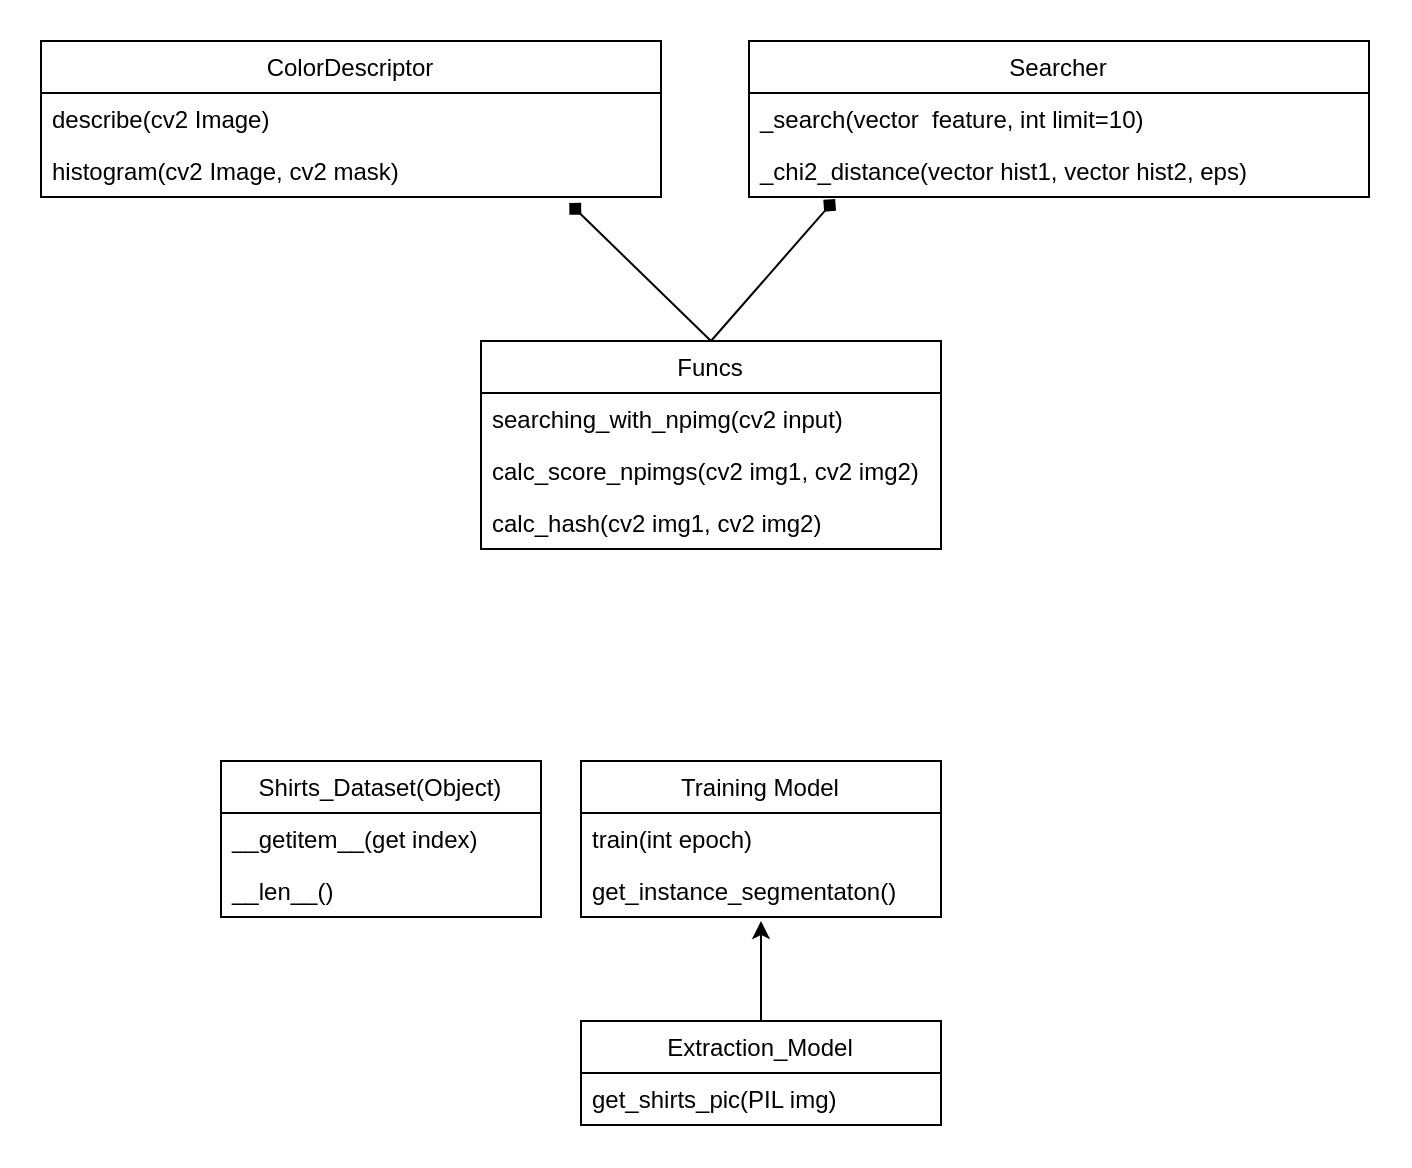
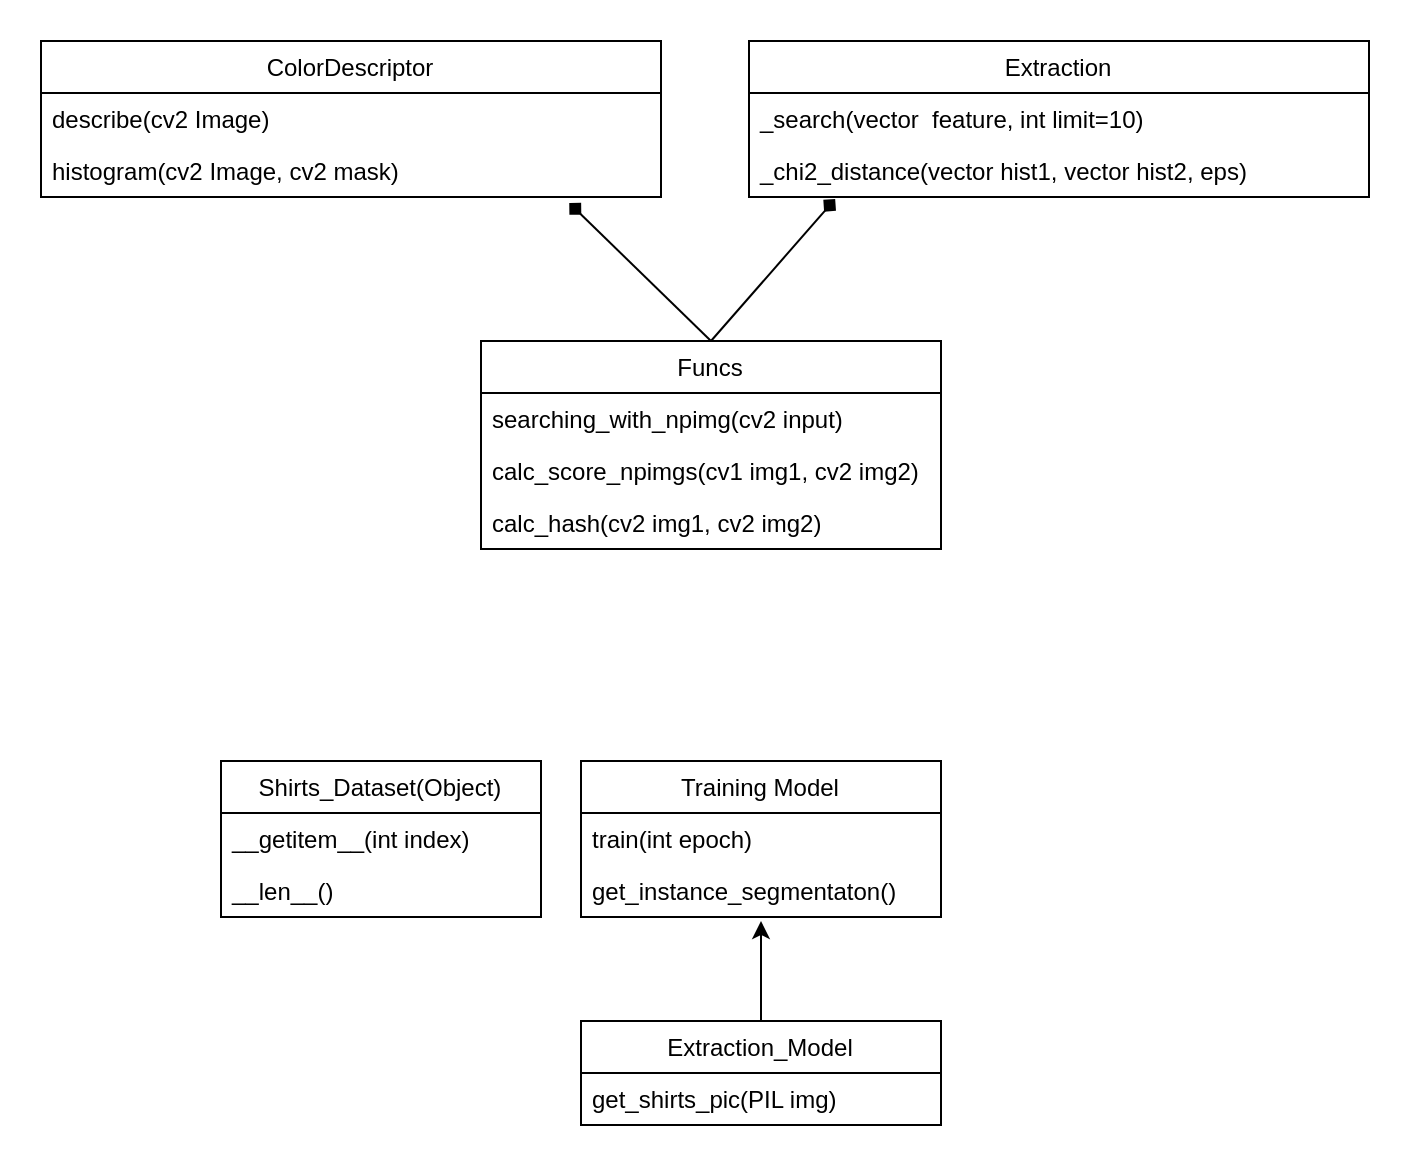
  <mxCell id="0" />
  <mxCell id="1" parent="0" />
  <mxCell id="2" value="ColorDescriptor" style="swimlane;fontStyle=0;childLayout=stackLayout;horizontal=1;startSize=26;horizontalStack=0;resizeParent=1;resizeParentMax=0;resizeLast=0;collapsible=1;marginBottom=0;" vertex="1" parent="1"><mxGeometry x="20" y="20" width="310" height="78" as="geometry" /></mxCell>
  <mxCell id="3" value="describe(cv2 Image)" style="text;strokeColor=none;fillColor=none;align=left;verticalAlign=top;spacingLeft=4;spacingRight=4;overflow=hidden;rotatable=0;points=[[0,0.5],[1,0.5]];portConstraint=eastwest;" vertex="1" parent="2"><mxGeometry y="26" width="310" height="26" as="geometry" /></mxCell>
  <mxCell id="4" value="histogram(cv2 Image, cv2 mask)" style="text;strokeColor=none;fillColor=none;align=left;verticalAlign=top;spacingLeft=4;spacingRight=4;overflow=hidden;rotatable=0;points=[[0,0.5],[1,0.5]];portConstraint=eastwest;" vertex="1" parent="2"><mxGeometry y="52" width="310" height="26" as="geometry" /></mxCell>
- <mxCell id="5" value="Searcher" style="swimlane;fontStyle=0;childLayout=stackLayout;horizontal=1;startSize=26;horizontalStack=0;resizeParent=1;resizeParentMax=0;resizeLast=0;collapsible=1;marginBottom=0;" vertex="1" parent="1"><mxGeometry x="374" y="20" width="310" height="78" as="geometry" /></mxCell>
+ <mxCell id="5" value="Extraction" style="swimlane;fontStyle=0;childLayout=stackLayout;horizontal=1;startSize=26;horizontalStack=0;resizeParent=1;resizeParentMax=0;resizeLast=0;collapsible=1;marginBottom=0;" vertex="1" parent="1"><mxGeometry x="374" y="20" width="310" height="78" as="geometry" /></mxCell>
  <mxCell id="6" value="_search(vector  feature, int limit=10)" style="text;strokeColor=none;fillColor=none;align=left;verticalAlign=top;spacingLeft=4;spacingRight=4;overflow=hidden;rotatable=0;points=[[0,0.5],[1,0.5]];portConstraint=eastwest;" vertex="1" parent="5"><mxGeometry y="26" width="310" height="26" as="geometry" /></mxCell>
  <mxCell id="7" value="_chi2_distance(vector hist1, vector hist2, eps)" style="text;strokeColor=none;fillColor=none;align=left;verticalAlign=top;spacingLeft=4;spacingRight=4;overflow=hidden;rotatable=0;points=[[0,0.5],[1,0.5]];portConstraint=eastwest;" vertex="1" parent="5"><mxGeometry y="52" width="310" height="26" as="geometry" /></mxCell>
  <mxCell id="8" value="Funcs" style="swimlane;fontStyle=0;childLayout=stackLayout;horizontal=1;startSize=26;horizontalStack=0;resizeParent=1;resizeParentMax=0;resizeLast=0;collapsible=1;marginBottom=0;" vertex="1" parent="1"><mxGeometry x="240" y="170" width="230" height="104" as="geometry" /></mxCell>
  <mxCell id="9" value="searching_with_npimg(cv2 input)" style="text;strokeColor=none;fillColor=none;align=left;verticalAlign=top;spacingLeft=4;spacingRight=4;overflow=hidden;rotatable=0;points=[[0,0.5],[1,0.5]];portConstraint=eastwest;" vertex="1" parent="8"><mxGeometry y="26" width="230" height="26" as="geometry" /></mxCell>
- <mxCell id="10" value="calc_score_npimgs(cv2 img1, cv2 img2)" style="text;strokeColor=none;fillColor=none;align=left;verticalAlign=top;spacingLeft=4;spacingRight=4;overflow=hidden;rotatable=0;points=[[0,0.5],[1,0.5]];portConstraint=eastwest;" vertex="1" parent="8"><mxGeometry y="52" width="230" height="26" as="geometry" /></mxCell>
+ <mxCell id="10" value="calc_score_npimgs(cv1 img1, cv2 img2)" style="text;strokeColor=none;fillColor=none;align=left;verticalAlign=top;spacingLeft=4;spacingRight=4;overflow=hidden;rotatable=0;points=[[0,0.5],[1,0.5]];portConstraint=eastwest;" vertex="1" parent="8"><mxGeometry y="52" width="230" height="26" as="geometry" /></mxCell>
  <mxCell id="11" value="calc_hash(cv2 img1, cv2 img2)" style="text;strokeColor=none;fillColor=none;align=left;verticalAlign=top;spacingLeft=4;spacingRight=4;overflow=hidden;rotatable=0;points=[[0,0.5],[1,0.5]];portConstraint=eastwest;" vertex="1" parent="8"><mxGeometry y="78" width="230" height="26" as="geometry" /></mxCell>
  <mxCell id="12" value="" style="endArrow=diamond;html=1;exitX=0.5;exitY=0;exitDx=0;exitDy=0;entryX=0.139;entryY=1.038;entryDx=0;entryDy=0;entryPerimeter=0;" edge="1" parent="1" source="8" target="7"><mxGeometry width="50" height="50" relative="1" as="geometry"><mxPoint x="374" y="324" as="sourcePoint" /><mxPoint x="424" y="274" as="targetPoint" /></mxGeometry></mxCell>
  <mxCell id="13" value="" style="endArrow=diamond;html=1;exitX=0.5;exitY=0;exitDx=0;exitDy=0;entryX=0.852;entryY=1.115;entryDx=0;entryDy=0;entryPerimeter=0;" edge="1" parent="1" source="8" target="4"><mxGeometry width="50" height="50" relative="1" as="geometry"><mxPoint x="320" y="360" as="sourcePoint" /><mxPoint x="370" y="310" as="targetPoint" /></mxGeometry></mxCell>
  <mxCell id="14" value="Extraction_Model" style="swimlane;fontStyle=0;childLayout=stackLayout;horizontal=1;startSize=26;horizontalStack=0;resizeParent=1;resizeParentMax=0;resizeLast=0;collapsible=1;marginBottom=0;" vertex="1" parent="1"><mxGeometry x="290" y="510" width="180" height="52" as="geometry" /></mxCell>
  <mxCell id="15" value="get_shirts_pic(PIL img)" style="text;strokeColor=none;fillColor=none;align=left;verticalAlign=top;spacingLeft=4;spacingRight=4;overflow=hidden;rotatable=0;points=[[0,0.5],[1,0.5]];portConstraint=eastwest;" vertex="1" parent="14"><mxGeometry y="26" width="180" height="26" as="geometry" /></mxCell>
  <mxCell id="16" value="Shirts_Dataset(Object)" style="swimlane;fontStyle=0;childLayout=stackLayout;horizontal=1;startSize=26;horizontalStack=0;resizeParent=1;resizeParentMax=0;resizeLast=0;collapsible=1;marginBottom=0;" vertex="1" parent="1"><mxGeometry x="110" y="380" width="160" height="78" as="geometry" /></mxCell>
- <mxCell id="17" value="__getitem__(get index)" style="text;strokeColor=none;fillColor=none;align=left;verticalAlign=top;spacingLeft=4;spacingRight=4;overflow=hidden;rotatable=0;points=[[0,0.5],[1,0.5]];portConstraint=eastwest;" vertex="1" parent="16"><mxGeometry y="26" width="160" height="26" as="geometry" /></mxCell>
+ <mxCell id="17" value="__getitem__(int index)" style="text;strokeColor=none;fillColor=none;align=left;verticalAlign=top;spacingLeft=4;spacingRight=4;overflow=hidden;rotatable=0;points=[[0,0.5],[1,0.5]];portConstraint=eastwest;" vertex="1" parent="16"><mxGeometry y="26" width="160" height="26" as="geometry" /></mxCell>
  <mxCell id="18" value="__len__()" style="text;strokeColor=none;fillColor=none;align=left;verticalAlign=top;spacingLeft=4;spacingRight=4;overflow=hidden;rotatable=0;points=[[0,0.5],[1,0.5]];portConstraint=eastwest;" vertex="1" parent="16"><mxGeometry y="52" width="160" height="26" as="geometry" /></mxCell>
  <mxCell id="19" value="Training Model" style="swimlane;fontStyle=0;childLayout=stackLayout;horizontal=1;startSize=26;horizontalStack=0;resizeParent=1;resizeParentMax=0;resizeLast=0;collapsible=1;marginBottom=0;" vertex="1" parent="1"><mxGeometry x="290" y="380" width="180" height="78" as="geometry" /></mxCell>
  <mxCell id="20" value="train(int epoch)" style="text;strokeColor=none;fillColor=none;align=left;verticalAlign=top;spacingLeft=4;spacingRight=4;overflow=hidden;rotatable=0;points=[[0,0.5],[1,0.5]];portConstraint=eastwest;" vertex="1" parent="19"><mxGeometry y="26" width="180" height="26" as="geometry" /></mxCell>
  <mxCell id="21" value="get_instance_segmentaton()" style="text;strokeColor=none;fillColor=none;align=left;verticalAlign=top;spacingLeft=4;spacingRight=4;overflow=hidden;rotatable=0;points=[[0,0.5],[1,0.5]];portConstraint=eastwest;" vertex="1" parent="19"><mxGeometry y="52" width="180" height="26" as="geometry" /></mxCell>
  <mxCell id="22" value="" style="endArrow=classic;html=1;exitX=0.5;exitY=0;exitDx=0;exitDy=0;" edge="1" parent="1" source="14"><mxGeometry width="50" height="50" relative="1" as="geometry"><mxPoint x="330" y="600" as="sourcePoint" /><mxPoint x="380" y="460" as="targetPoint" /></mxGeometry></mxCell>
